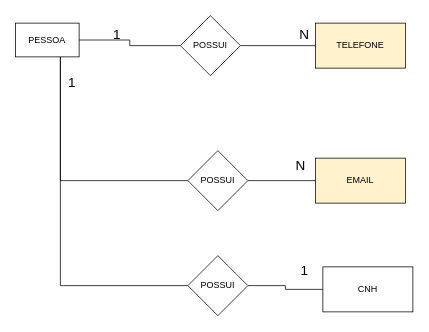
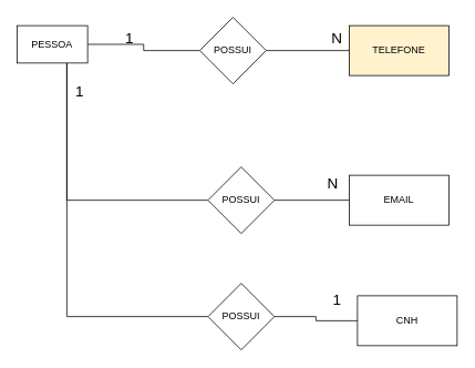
  <mxCell id="0" />
  <mxCell id="1" parent="0" />
  <mxCell id="2" style="edgeStyle=orthogonalEdgeStyle;rounded=0;orthogonalLoop=1;jettySize=auto;html=1;endArrow=none;endFill=0;" edge="1" parent="1" source="5" target="10"><mxGeometry relative="1" as="geometry" /></mxCell>
  <mxCell id="3" style="edgeStyle=orthogonalEdgeStyle;rounded=0;orthogonalLoop=1;jettySize=auto;html=1;entryX=0;entryY=0.5;entryDx=0;entryDy=0;endArrow=none;endFill=0;" edge="1" parent="1" source="5" target="12"><mxGeometry relative="1" as="geometry"><Array as="points"><mxPoint x="80" y="240" /></Array></mxGeometry></mxCell>
  <mxCell id="4" style="edgeStyle=orthogonalEdgeStyle;rounded=0;orthogonalLoop=1;jettySize=auto;html=1;entryX=0;entryY=0.5;entryDx=0;entryDy=0;endArrow=none;endFill=0;" edge="1" parent="1" source="5" target="14"><mxGeometry relative="1" as="geometry"><Array as="points"><mxPoint x="80" y="380" /></Array></mxGeometry></mxCell>
  <mxCell id="5" value="PESSOA" style="rounded=0;whiteSpace=wrap;html=1;" vertex="1" parent="1"><mxGeometry x="20" y="30" width="85" height="45" as="geometry" /></mxCell>
  <mxCell id="6" value="TELEFONE" style="rounded=0;whiteSpace=wrap;html=1;fillColor=#fff2cc;" vertex="1" parent="1"><mxGeometry x="420" y="30" width="120" height="60" as="geometry" /></mxCell>
- <mxCell id="7" value="EMAIL" style="rounded=0;whiteSpace=wrap;html=1;fillColor=#fff2cc;" vertex="1" parent="1"><mxGeometry x="420" y="210" width="120" height="60" as="geometry" /></mxCell>
+ <mxCell id="7" value="EMAIL" style="rounded=0;whiteSpace=wrap;html=1;" vertex="1" parent="1"><mxGeometry x="420" y="210" width="120" height="60" as="geometry" /></mxCell>
  <mxCell id="8" value="CNH" style="rounded=0;whiteSpace=wrap;html=1;" vertex="1" parent="1"><mxGeometry x="430" y="355" width="120" height="60" as="geometry" /></mxCell>
  <mxCell id="9" style="edgeStyle=orthogonalEdgeStyle;rounded=0;orthogonalLoop=1;jettySize=auto;html=1;exitX=1;exitY=0.5;exitDx=0;exitDy=0;endArrow=none;endFill=0;" edge="1" parent="1" source="10" target="6"><mxGeometry relative="1" as="geometry" /></mxCell>
  <mxCell id="10" value="POSSUI" style="rhombus;whiteSpace=wrap;html=1;" vertex="1" parent="1"><mxGeometry x="240" y="20" width="80" height="80" as="geometry" /></mxCell>
  <mxCell id="11" style="edgeStyle=orthogonalEdgeStyle;rounded=0;orthogonalLoop=1;jettySize=auto;html=1;endArrow=none;endFill=0;" edge="1" parent="1" source="12" target="7"><mxGeometry relative="1" as="geometry" /></mxCell>
  <mxCell id="12" value="POSSUI" style="rhombus;whiteSpace=wrap;html=1;" vertex="1" parent="1"><mxGeometry x="250" y="200" width="80" height="80" as="geometry" /></mxCell>
  <mxCell id="13" style="edgeStyle=orthogonalEdgeStyle;rounded=0;orthogonalLoop=1;jettySize=auto;html=1;endArrow=none;endFill=0;" edge="1" parent="1" source="14" target="8"><mxGeometry relative="1" as="geometry"><mxPoint x="400" y="380" as="targetPoint" /></mxGeometry></mxCell>
  <mxCell id="14" value="POSSUI" style="rhombus;whiteSpace=wrap;html=1;" vertex="1" parent="1"><mxGeometry x="250" y="340" width="80" height="80" as="geometry" /></mxCell>
  <mxCell id="15" value="&lt;font style=&quot;font-size: 18px;&quot;&gt;N&lt;/font&gt;" style="text;html=1;align=center;verticalAlign=middle;resizable=0;points=[];autosize=1;strokeColor=none;fillColor=none;" vertex="1" parent="1"><mxGeometry x="385" y="25" width="40" height="40" as="geometry" /></mxCell>
  <mxCell id="16" value="&lt;font style=&quot;font-size: 18px;&quot;&gt;1&lt;/font&gt;" style="text;html=1;align=center;verticalAlign=middle;resizable=0;points=[];autosize=1;strokeColor=none;fillColor=none;" vertex="1" parent="1"><mxGeometry x="140" y="25" width="30" height="40" as="geometry" /></mxCell>
  <mxCell id="17" value="&lt;font style=&quot;font-size: 18px;&quot;&gt;1&lt;/font&gt;" style="text;html=1;align=center;verticalAlign=middle;resizable=0;points=[];autosize=1;strokeColor=none;fillColor=none;" vertex="1" parent="1"><mxGeometry x="80" y="90" width="30" height="40" as="geometry" /></mxCell>
  <mxCell id="18" value="&lt;font style=&quot;font-size: 18px;&quot;&gt;N&lt;/font&gt;" style="text;html=1;align=center;verticalAlign=middle;resizable=0;points=[];autosize=1;strokeColor=none;fillColor=none;" vertex="1" parent="1"><mxGeometry x="380" y="200" width="40" height="40" as="geometry" /></mxCell>
  <mxCell id="19" value="&lt;font style=&quot;font-size: 18px;&quot;&gt;1&lt;/font&gt;" style="text;html=1;align=center;verticalAlign=middle;resizable=0;points=[];autosize=1;strokeColor=none;fillColor=none;" vertex="1" parent="1"><mxGeometry x="390" y="340" width="30" height="40" as="geometry" /></mxCell>
